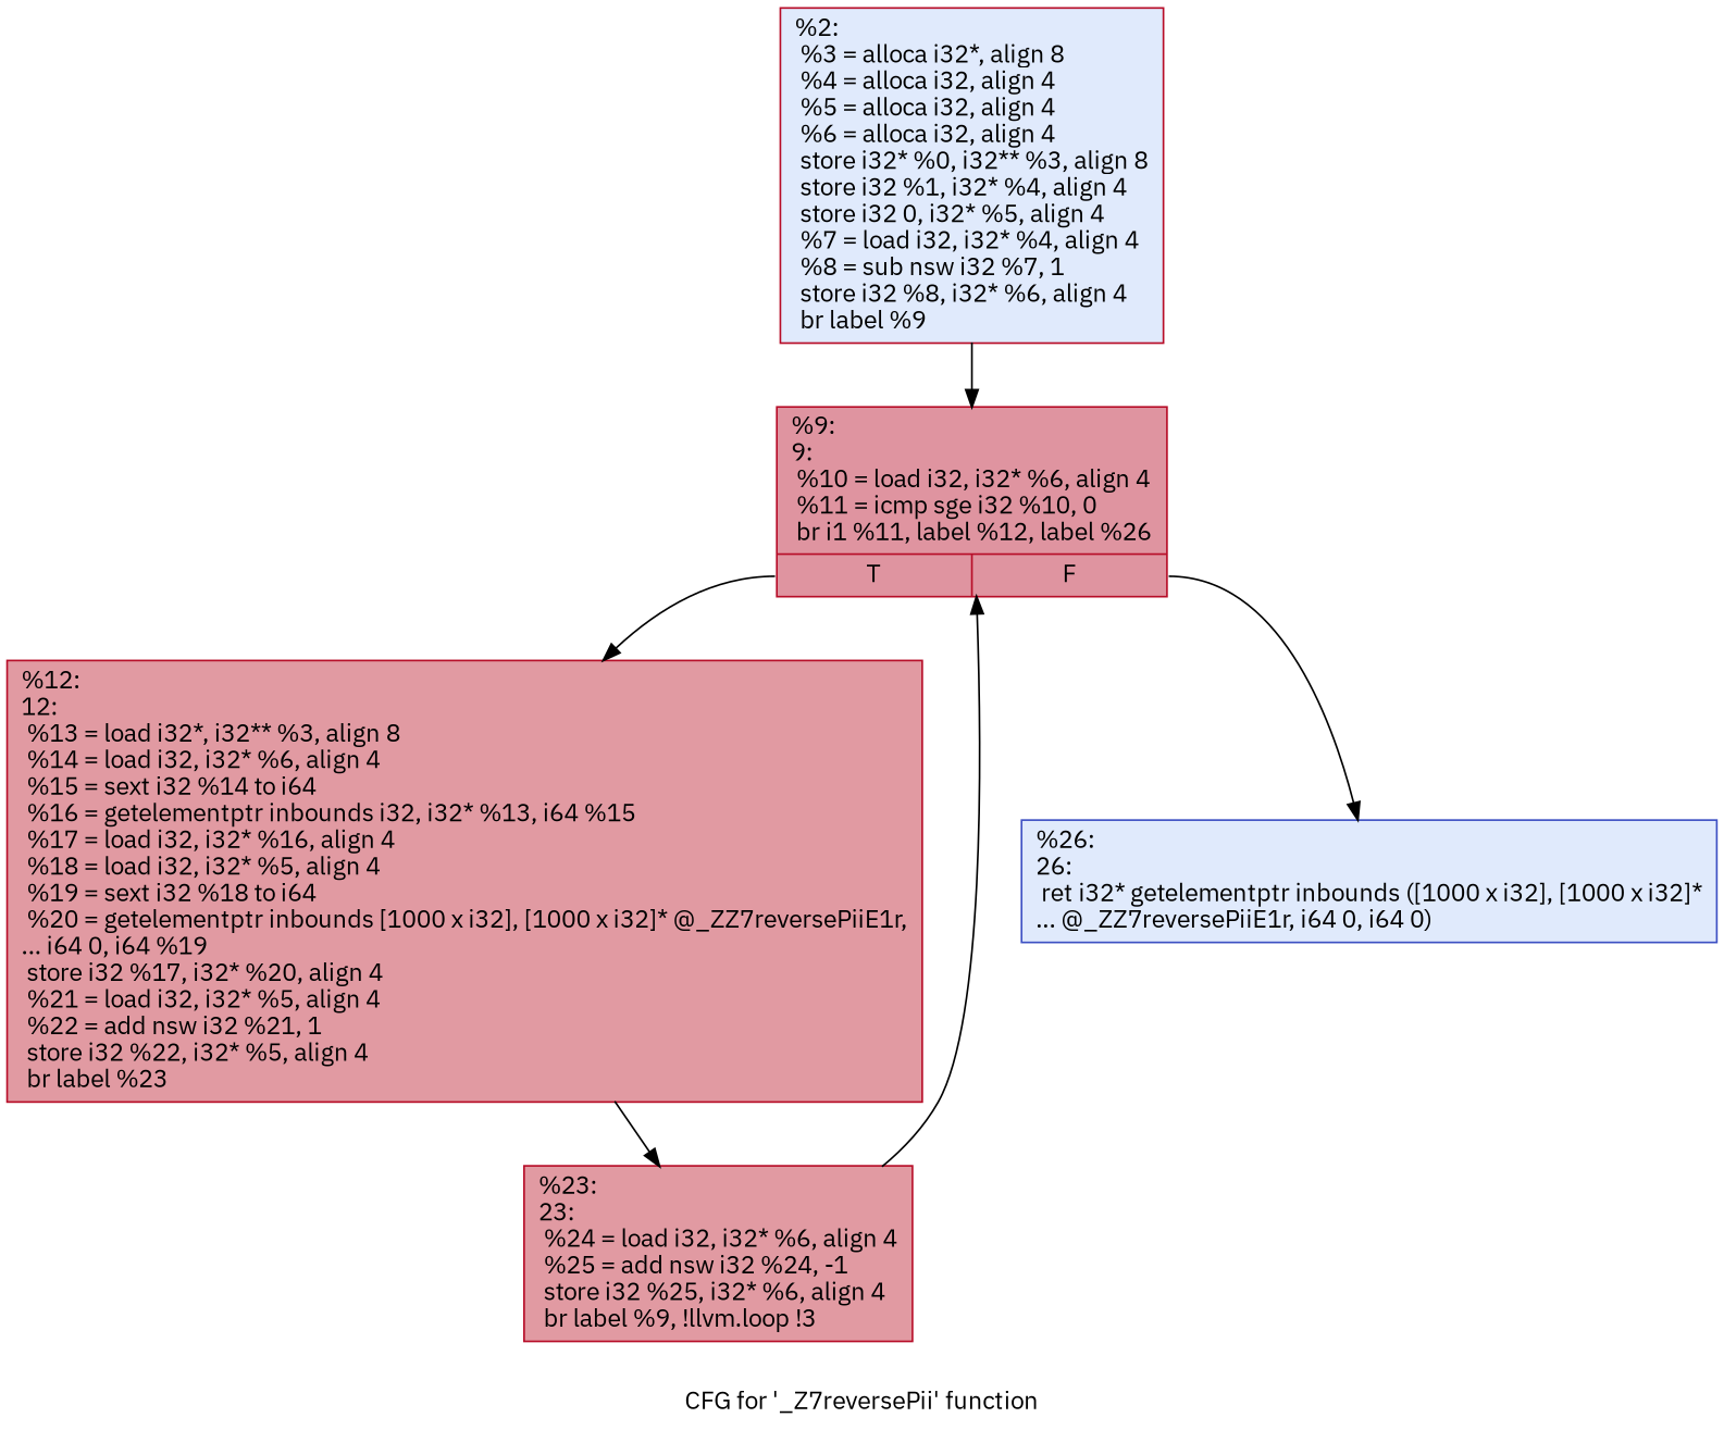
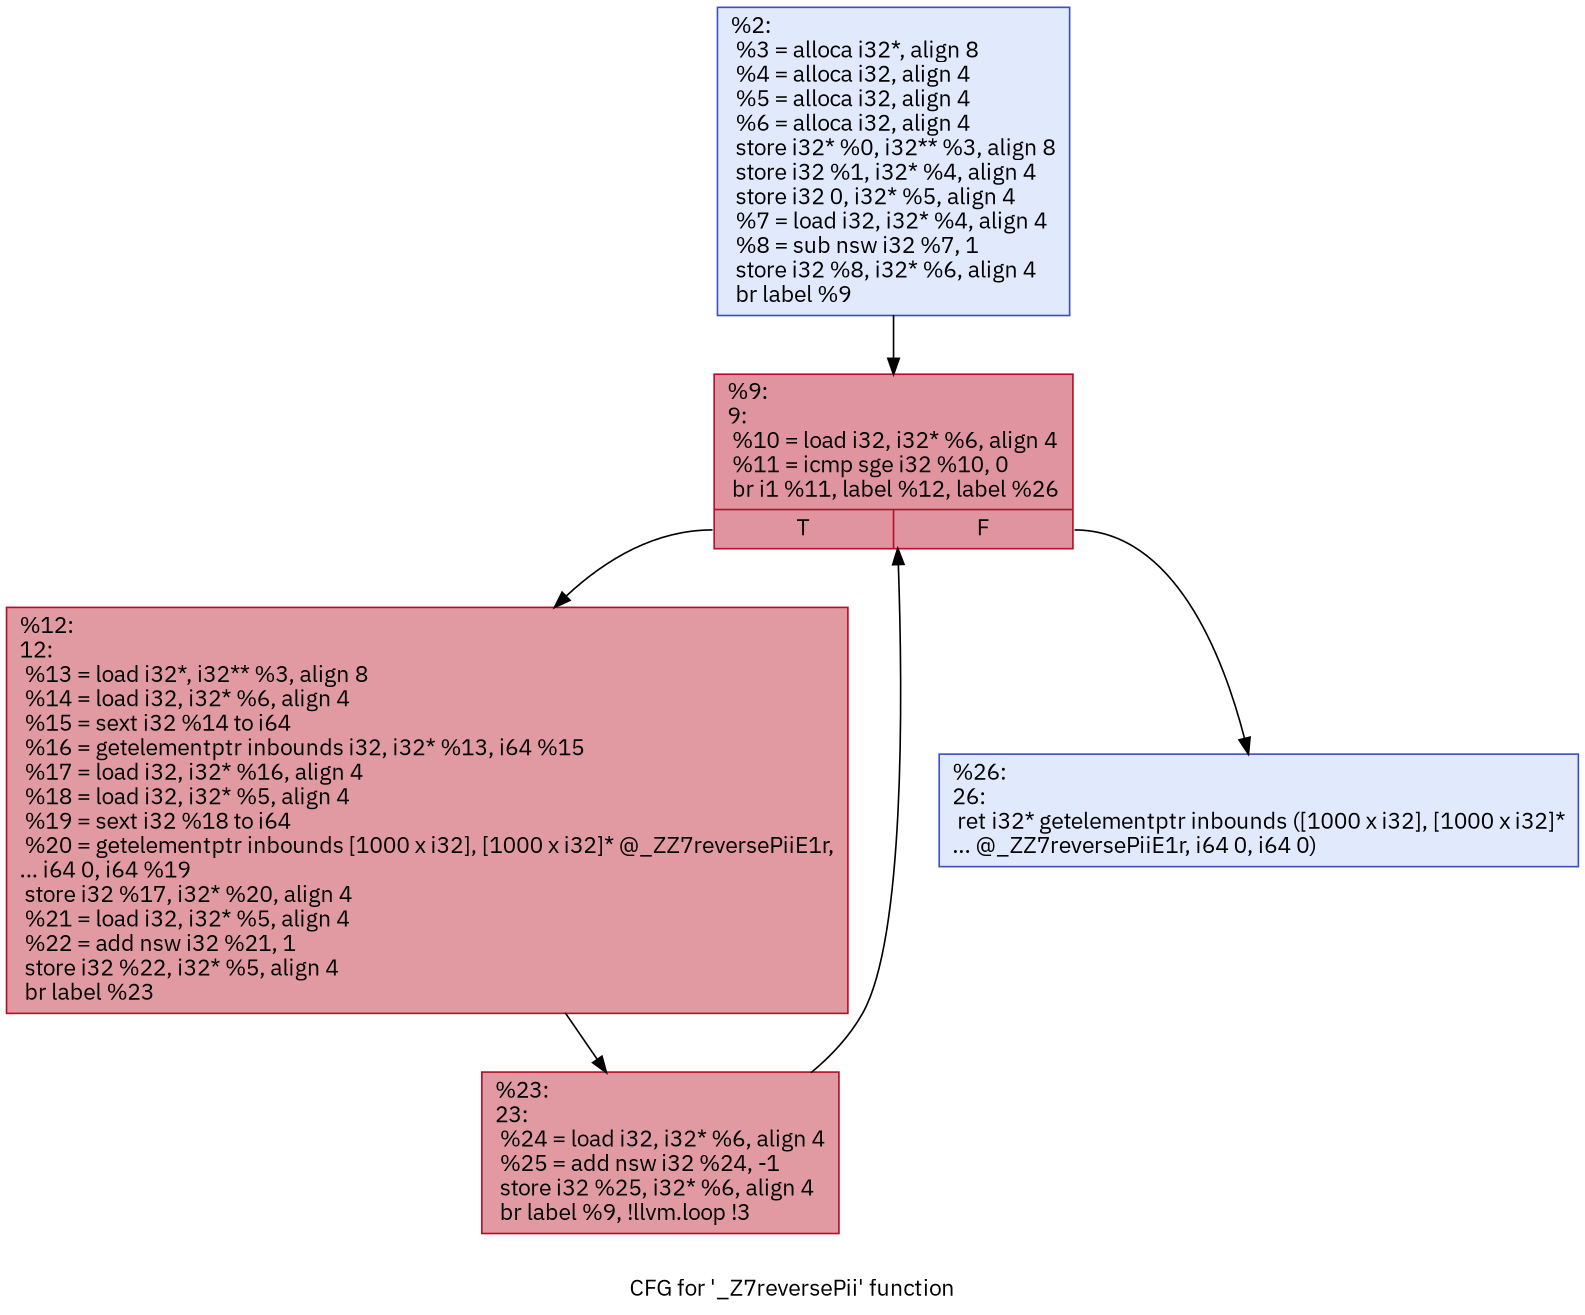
  digraph {
    label="CFG for '_Z7reversePii' function"
    fontname="IBM Plex Sans"
    node [color="#b70d28ff" fillcolor="#b9d0f970" shape=record style=filled fontname="IBM Plex Sans"]
    edge [fontname="IBM Plex Sans"]
-   n1 [label="{%2:\l  %3 = alloca i32*, align 8\l  %4 = alloca i32, align 4\l  %5 = alloca i32, align 4\l  %6 = alloca i32, align 4\l  store i32* %0, i32** %3, align 8\l  store i32 %1, i32* %4, align 4\l  store i32 0, i32* %5, align 4\l  %7 = load i32, i32* %4, align 4\l  %8 = sub nsw i32 %7, 1\l  store i32 %8, i32* %6, align 4\l  br label %9\l}"]
+   n1 [color="#3d50c3ff" label="{%2:\l  %3 = alloca i32*, align 8\l  %4 = alloca i32, align 4\l  %5 = alloca i32, align 4\l  %6 = alloca i32, align 4\l  store i32* %0, i32** %3, align 8\l  store i32 %1, i32* %4, align 4\l  store i32 0, i32* %5, align 4\l  %7 = load i32, i32* %4, align 4\l  %8 = sub nsw i32 %7, 1\l  store i32 %8, i32* %6, align 4\l  br label %9\l}"]
    n2 [fillcolor="#b70d2870" label="{%9:\l9:                                                \l  %10 = load i32, i32* %6, align 4\l  %11 = icmp sge i32 %10, 0\l  br i1 %11, label %12, label %26\l|{<s0>T|<s1>F}}"]
    n3 [fillcolor="#bb1b2c70" label="{%12:\l12:                                               \l  %13 = load i32*, i32** %3, align 8\l  %14 = load i32, i32* %6, align 4\l  %15 = sext i32 %14 to i64\l  %16 = getelementptr inbounds i32, i32* %13, i64 %15\l  %17 = load i32, i32* %16, align 4\l  %18 = load i32, i32* %5, align 4\l  %19 = sext i32 %18 to i64\l  %20 = getelementptr inbounds [1000 x i32], [1000 x i32]* @_ZZ7reversePiiE1r,\l... i64 0, i64 %19\l  store i32 %17, i32* %20, align 4\l  %21 = load i32, i32* %5, align 4\l  %22 = add nsw i32 %21, 1\l  store i32 %22, i32* %5, align 4\l  br label %23\l}"]
    n4 [color="#3d50c3ff" label="{%26:\l26:                                               \l  ret i32* getelementptr inbounds ([1000 x i32], [1000 x i32]*\l... @_ZZ7reversePiiE1r, i64 0, i64 0)\l}"]
    n5 [fillcolor="#bb1b2c70" label="{%23:\l23:                                               \l  %24 = load i32, i32* %6, align 4\l  %25 = add nsw i32 %24, -1\l  store i32 %25, i32* %6, align 4\l  br label %9, !llvm.loop !3\l}"]
    n1 -> n2
    n2 -> n3 [tailport=s0]
    n2 -> n4 [tailport=s1]
    n3 -> n5
    n5 -> n2
  }
